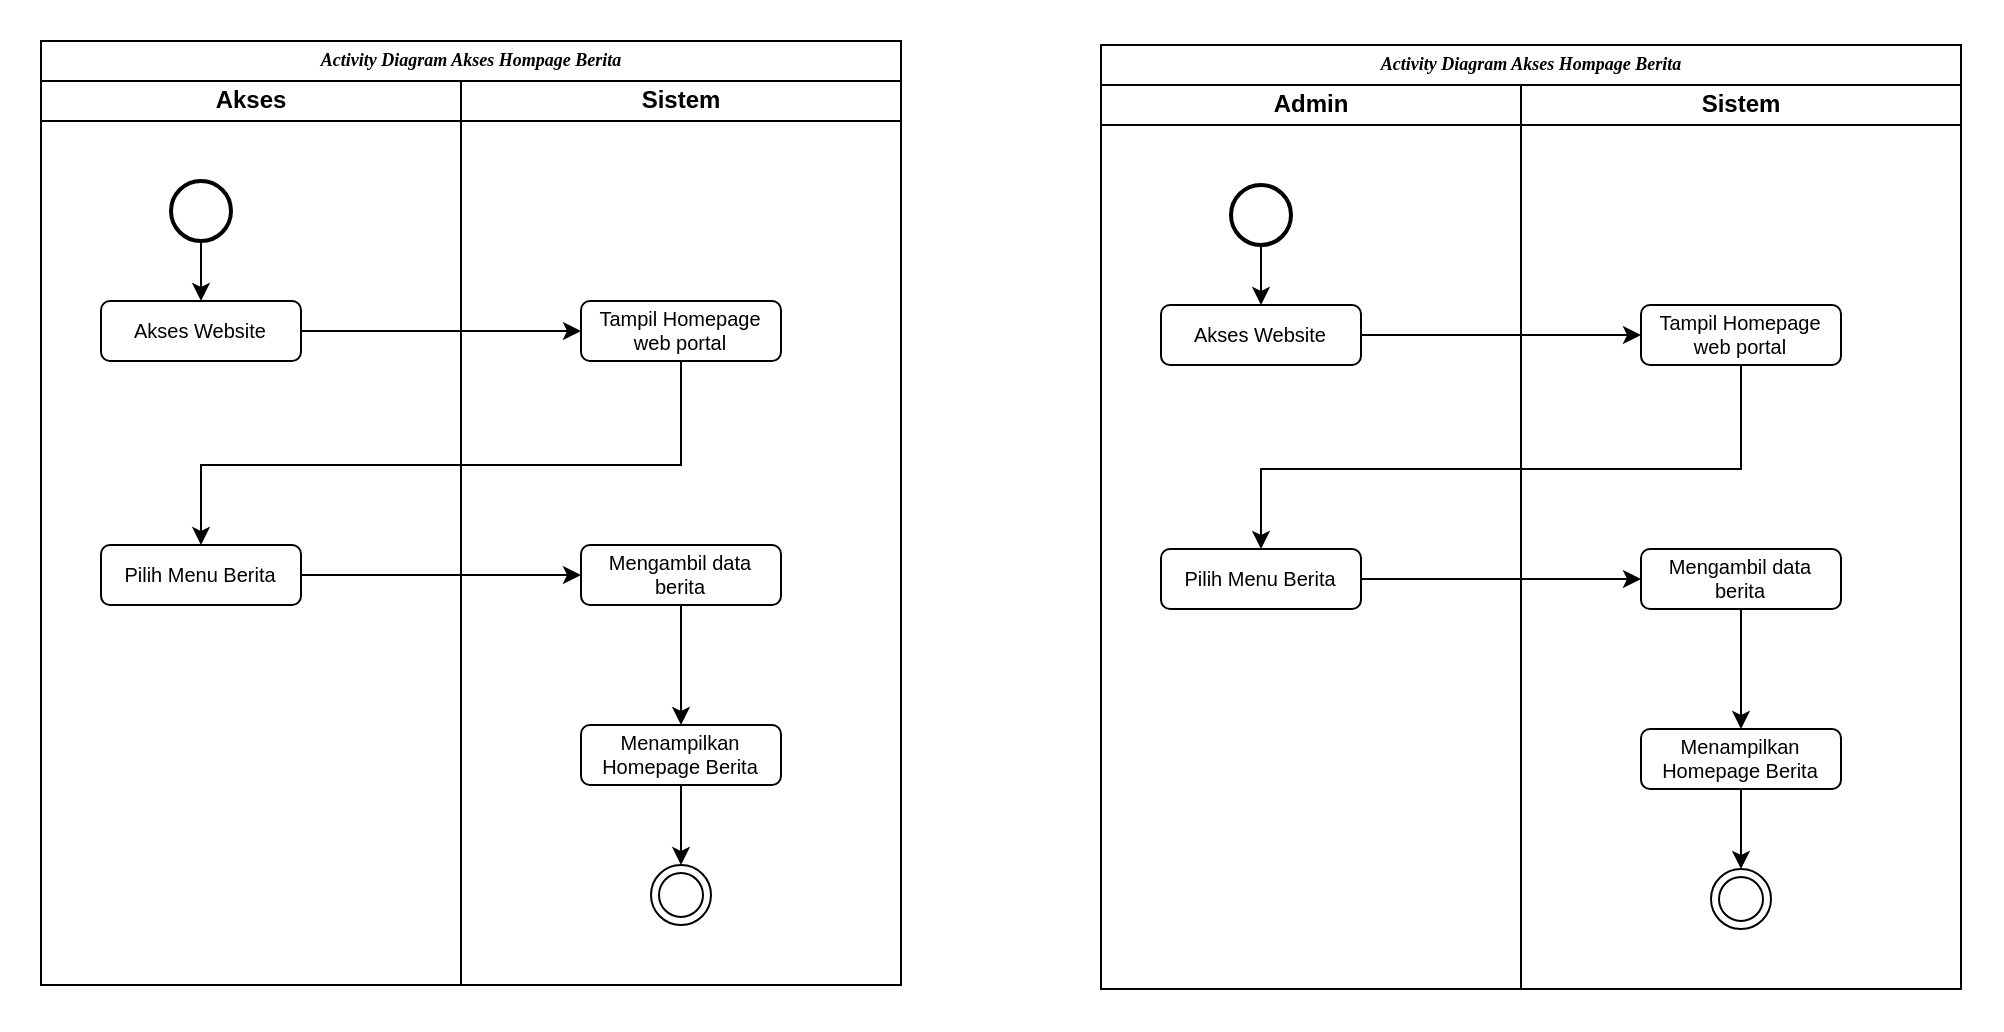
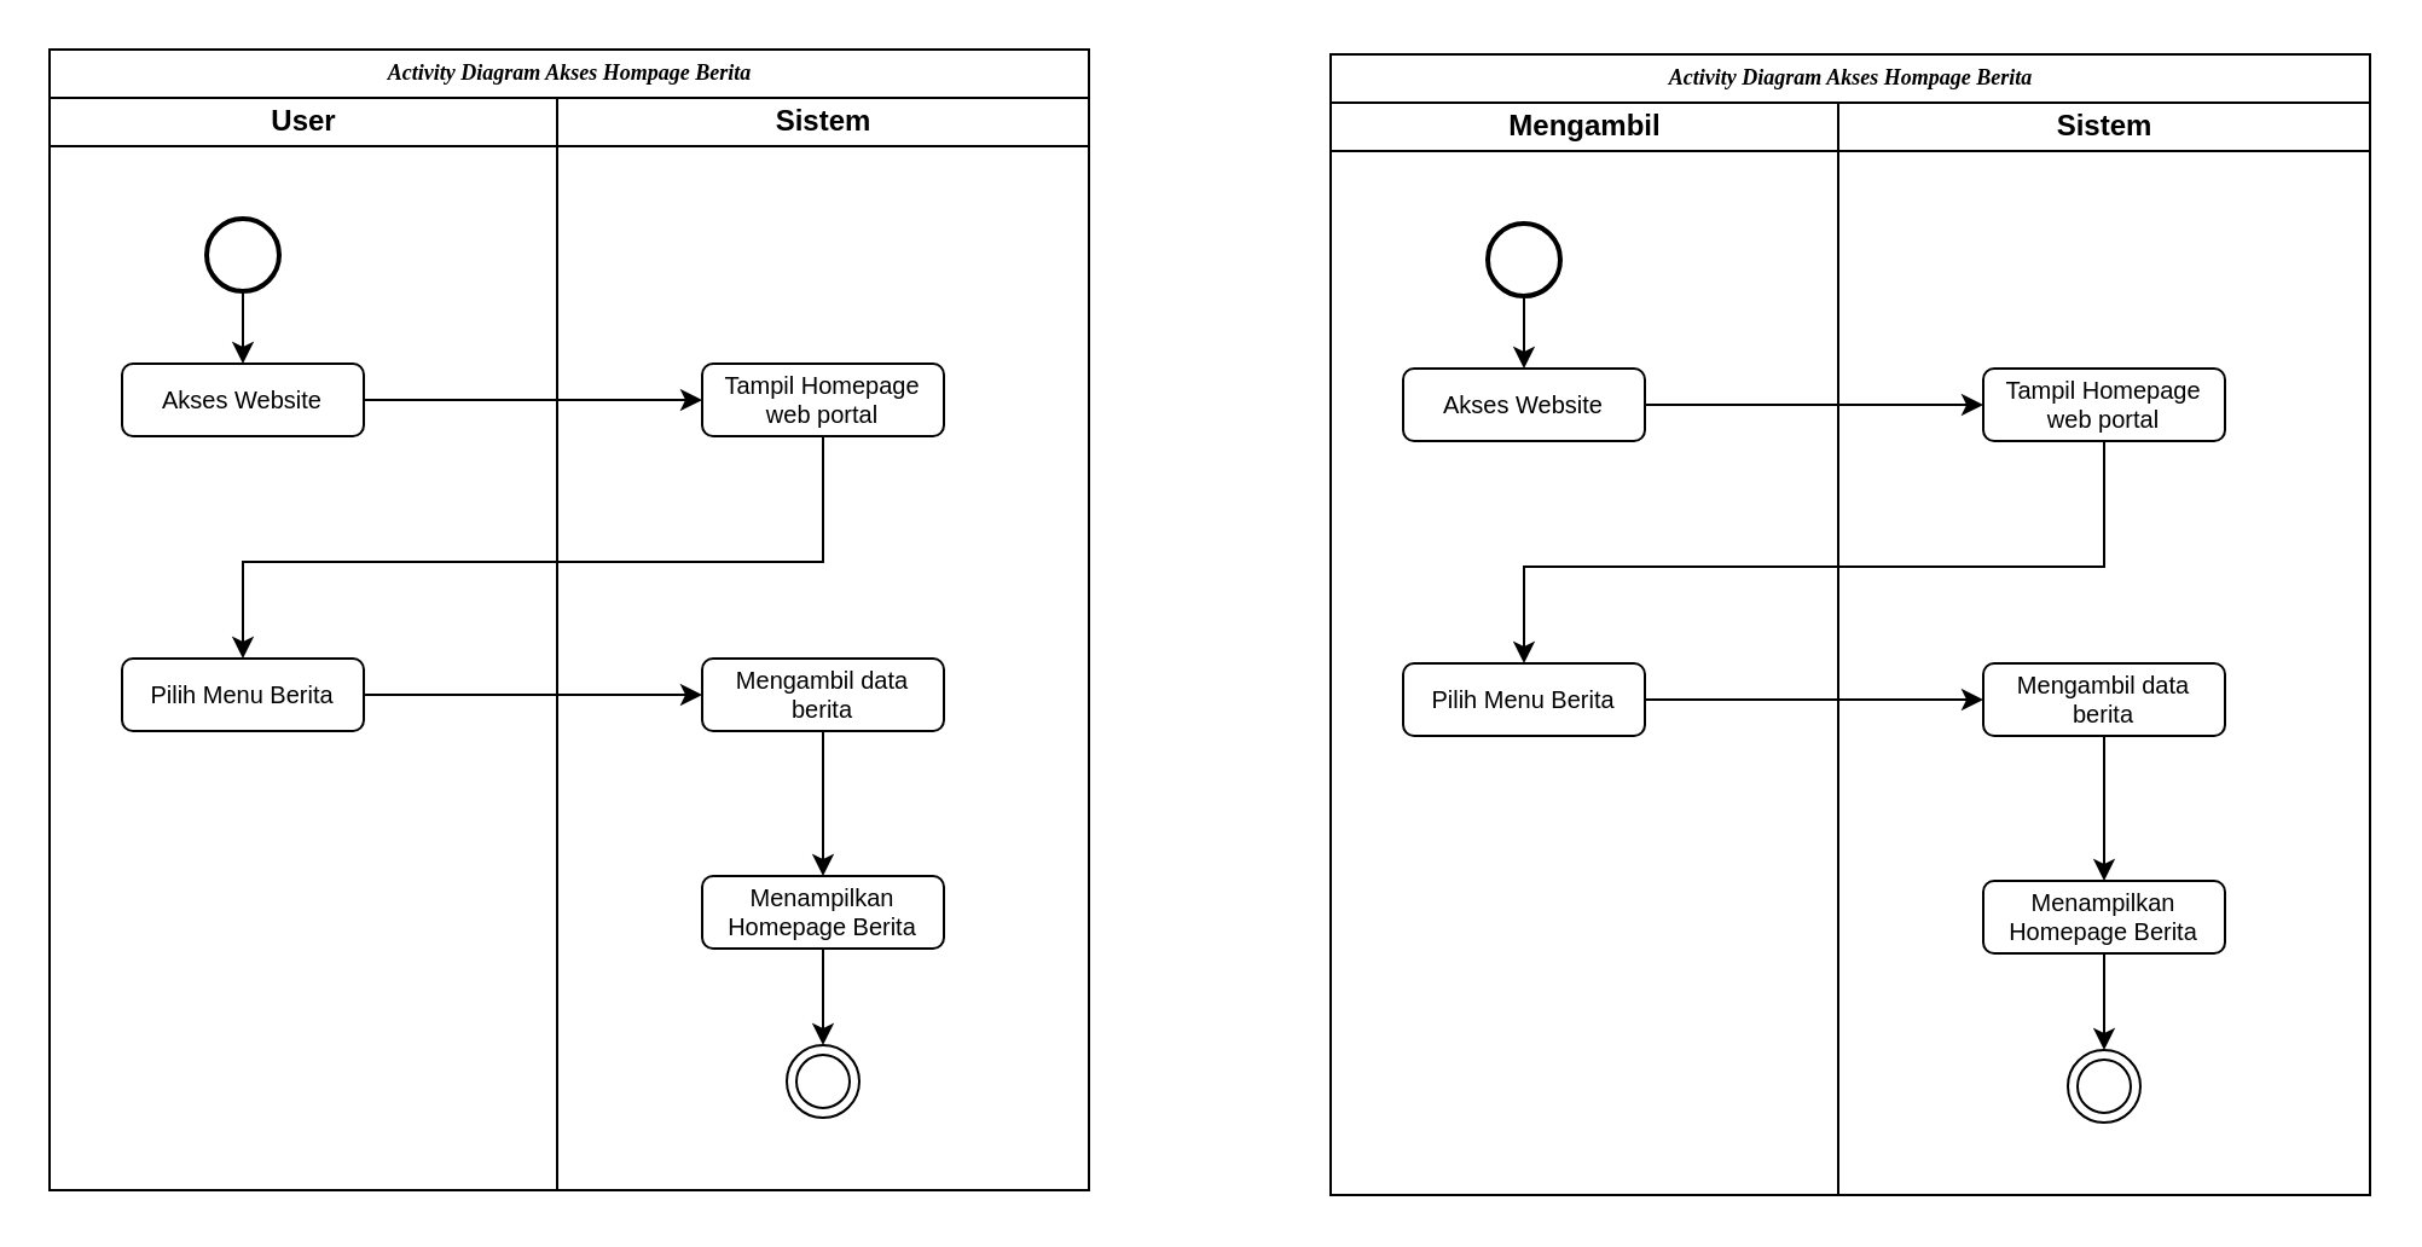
  <mxCell id="0" />
  <mxCell id="1" parent="0" />
  <mxCell id="2" value="&lt;font style=&quot;font-size: 9px;&quot;&gt;&lt;b style=&quot;mso-bidi-font-weight:normal&quot;&gt;&lt;i style=&quot;mso-bidi-font-style:normal&quot;&gt;&lt;span style=&quot;font-family: &amp;quot;Times New Roman&amp;quot;, serif;&quot;&gt;Activity Diagram Akses Hompage Berita&lt;/span&gt;&lt;/i&gt;&lt;br&gt;&lt;/b&gt;&lt;/font&gt;" style="swimlane;html=1;childLayout=stackLayout;startSize=20;rounded=0;shadow=0;labelBackgroundColor=none;strokeWidth=1;fontFamily=Verdana;fontSize=8;align=center;" vertex="1" parent="1"><mxGeometry x="20" y="20" width="430" height="472" as="geometry" /></mxCell>
- <mxCell id="3" value="Akses" style="swimlane;html=1;startSize=20;" vertex="1" parent="2"><mxGeometry y="20" width="210" height="452" as="geometry" /></mxCell>
+ <mxCell id="3" value="User" style="swimlane;html=1;startSize=20;" vertex="1" parent="2"><mxGeometry y="20" width="210" height="452" as="geometry" /></mxCell>
  <mxCell id="4" style="edgeStyle=orthogonalEdgeStyle;rounded=0;orthogonalLoop=1;jettySize=auto;html=1;entryX=0.5;entryY=0;entryDx=0;entryDy=0;" edge="1" parent="3" source="5" target="6"><mxGeometry relative="1" as="geometry" /></mxCell>
  <mxCell id="5" value="" style="strokeWidth=2;html=1;shape=mxgraph.flowchart.start_2;whiteSpace=wrap;" vertex="1" parent="3"><mxGeometry x="65" y="50" width="30" height="30" as="geometry" /></mxCell>
  <mxCell id="6" value="Akses Website" style="rounded=1;whiteSpace=wrap;html=1;fontSize=10;" vertex="1" parent="3"><mxGeometry x="30" y="110" width="100" height="30" as="geometry" /></mxCell>
  <mxCell id="7" value="Pilih Menu Berita" style="rounded=1;whiteSpace=wrap;html=1;fontSize=10;" vertex="1" parent="3"><mxGeometry x="30" y="232" width="100" height="30" as="geometry" /></mxCell>
  <mxCell id="8" value="&lt;div&gt;Tampil Homepage&lt;/div&gt;&lt;div&gt;web portal&lt;br&gt;&lt;/div&gt;" style="rounded=1;whiteSpace=wrap;html=1;fontSize=10;" vertex="1" parent="3"><mxGeometry x="270" y="110" width="100" height="30" as="geometry" /></mxCell>
  <mxCell id="9" style="edgeStyle=orthogonalEdgeStyle;rounded=0;orthogonalLoop=1;jettySize=auto;html=1;entryX=0.5;entryY=0;entryDx=0;entryDy=0;" edge="1" parent="3" source="10" target="12"><mxGeometry relative="1" as="geometry" /></mxCell>
  <mxCell id="10" value="Mengambil data berita" style="rounded=1;whiteSpace=wrap;html=1;fontSize=10;" vertex="1" parent="3"><mxGeometry x="270" y="232" width="100" height="30" as="geometry" /></mxCell>
  <mxCell id="11" style="edgeStyle=orthogonalEdgeStyle;rounded=0;orthogonalLoop=1;jettySize=auto;html=1;entryX=0.5;entryY=0;entryDx=0;entryDy=0;" edge="1" parent="3" source="12" target="13"><mxGeometry relative="1" as="geometry" /></mxCell>
  <mxCell id="12" value="Menampilkan Homepage Berita" style="rounded=1;whiteSpace=wrap;html=1;fontSize=10;" vertex="1" parent="3"><mxGeometry x="270" y="322" width="100" height="30" as="geometry" /></mxCell>
  <mxCell id="13" value="" style="ellipse;shape=doubleEllipse;html=1;dashed=0;whiteSpace=wrap;aspect=fixed;" vertex="1" parent="3"><mxGeometry x="305" y="392" width="30" height="30" as="geometry" /></mxCell>
  <mxCell id="14" style="edgeStyle=orthogonalEdgeStyle;rounded=0;orthogonalLoop=1;jettySize=auto;html=1;entryX=0;entryY=0.5;entryDx=0;entryDy=0;" edge="1" parent="3" source="6" target="8"><mxGeometry relative="1" as="geometry" /></mxCell>
  <mxCell id="15" style="edgeStyle=orthogonalEdgeStyle;rounded=0;orthogonalLoop=1;jettySize=auto;html=1;" edge="1" parent="3" source="8" target="7"><mxGeometry relative="1" as="geometry"><Array as="points"><mxPoint x="320" y="192" /><mxPoint x="80" y="192" /></Array></mxGeometry></mxCell>
  <mxCell id="16" style="edgeStyle=orthogonalEdgeStyle;rounded=0;orthogonalLoop=1;jettySize=auto;html=1;entryX=0;entryY=0.5;entryDx=0;entryDy=0;" edge="1" parent="3" source="7" target="10"><mxGeometry relative="1" as="geometry" /></mxCell>
  <mxCell id="17" value="Sistem" style="swimlane;html=1;startSize=20;" vertex="1" parent="2"><mxGeometry x="210" y="20" width="220" height="452" as="geometry" /></mxCell>
  <mxCell id="18" value="&lt;font style=&quot;font-size: 9px;&quot;&gt;&lt;b style=&quot;mso-bidi-font-weight:normal&quot;&gt;&lt;i style=&quot;mso-bidi-font-style:normal&quot;&gt;&lt;span style=&quot;font-family: &amp;quot;Times New Roman&amp;quot;, serif;&quot;&gt;Activity Diagram Akses Hompage Berita&lt;/span&gt;&lt;/i&gt;&lt;br&gt;&lt;/b&gt;&lt;/font&gt;" style="swimlane;html=1;childLayout=stackLayout;startSize=20;rounded=0;shadow=0;labelBackgroundColor=none;strokeWidth=1;fontFamily=Verdana;fontSize=8;align=center;" vertex="1" parent="1"><mxGeometry x="550" y="22" width="430" height="472" as="geometry" /></mxCell>
- <mxCell id="19" value="Admin" style="swimlane;html=1;startSize=20;" vertex="1" parent="18"><mxGeometry y="20" width="210" height="452" as="geometry" /></mxCell>
+ <mxCell id="19" value="Mengambil" style="swimlane;html=1;startSize=20;" vertex="1" parent="18"><mxGeometry y="20" width="210" height="452" as="geometry" /></mxCell>
  <mxCell id="20" style="edgeStyle=orthogonalEdgeStyle;rounded=0;orthogonalLoop=1;jettySize=auto;html=1;entryX=0.5;entryY=0;entryDx=0;entryDy=0;" edge="1" parent="19" source="21" target="22"><mxGeometry relative="1" as="geometry" /></mxCell>
  <mxCell id="21" value="" style="strokeWidth=2;html=1;shape=mxgraph.flowchart.start_2;whiteSpace=wrap;" vertex="1" parent="19"><mxGeometry x="65" y="50" width="30" height="30" as="geometry" /></mxCell>
  <mxCell id="22" value="Akses Website" style="rounded=1;whiteSpace=wrap;html=1;fontSize=10;" vertex="1" parent="19"><mxGeometry x="30" y="110" width="100" height="30" as="geometry" /></mxCell>
  <mxCell id="23" value="Pilih Menu Berita" style="rounded=1;whiteSpace=wrap;html=1;fontSize=10;" vertex="1" parent="19"><mxGeometry x="30" y="232" width="100" height="30" as="geometry" /></mxCell>
  <mxCell id="24" value="&lt;div&gt;Tampil Homepage&lt;/div&gt;&lt;div&gt;web portal&lt;br&gt;&lt;/div&gt;" style="rounded=1;whiteSpace=wrap;html=1;fontSize=10;" vertex="1" parent="19"><mxGeometry x="270" y="110" width="100" height="30" as="geometry" /></mxCell>
  <mxCell id="25" style="edgeStyle=orthogonalEdgeStyle;rounded=0;orthogonalLoop=1;jettySize=auto;html=1;entryX=0.5;entryY=0;entryDx=0;entryDy=0;" edge="1" parent="19" source="26" target="28"><mxGeometry relative="1" as="geometry" /></mxCell>
  <mxCell id="26" value="Mengambil data berita" style="rounded=1;whiteSpace=wrap;html=1;fontSize=10;" vertex="1" parent="19"><mxGeometry x="270" y="232" width="100" height="30" as="geometry" /></mxCell>
  <mxCell id="27" style="edgeStyle=orthogonalEdgeStyle;rounded=0;orthogonalLoop=1;jettySize=auto;html=1;entryX=0.5;entryY=0;entryDx=0;entryDy=0;" edge="1" parent="19" source="28" target="29"><mxGeometry relative="1" as="geometry" /></mxCell>
  <mxCell id="28" value="Menampilkan Homepage Berita" style="rounded=1;whiteSpace=wrap;html=1;fontSize=10;" vertex="1" parent="19"><mxGeometry x="270" y="322" width="100" height="30" as="geometry" /></mxCell>
  <mxCell id="29" value="" style="ellipse;shape=doubleEllipse;html=1;dashed=0;whiteSpace=wrap;aspect=fixed;" vertex="1" parent="19"><mxGeometry x="305" y="392" width="30" height="30" as="geometry" /></mxCell>
  <mxCell id="30" style="edgeStyle=orthogonalEdgeStyle;rounded=0;orthogonalLoop=1;jettySize=auto;html=1;entryX=0;entryY=0.5;entryDx=0;entryDy=0;" edge="1" parent="19" source="22" target="24"><mxGeometry relative="1" as="geometry" /></mxCell>
  <mxCell id="31" style="edgeStyle=orthogonalEdgeStyle;rounded=0;orthogonalLoop=1;jettySize=auto;html=1;" edge="1" parent="19" source="24" target="23"><mxGeometry relative="1" as="geometry"><Array as="points"><mxPoint x="320" y="192" /><mxPoint x="80" y="192" /></Array></mxGeometry></mxCell>
  <mxCell id="32" style="edgeStyle=orthogonalEdgeStyle;rounded=0;orthogonalLoop=1;jettySize=auto;html=1;entryX=0;entryY=0.5;entryDx=0;entryDy=0;" edge="1" parent="19" source="23" target="26"><mxGeometry relative="1" as="geometry" /></mxCell>
  <mxCell id="33" value="Sistem" style="swimlane;html=1;startSize=20;" vertex="1" parent="18"><mxGeometry x="210" y="20" width="220" height="452" as="geometry" /></mxCell>
